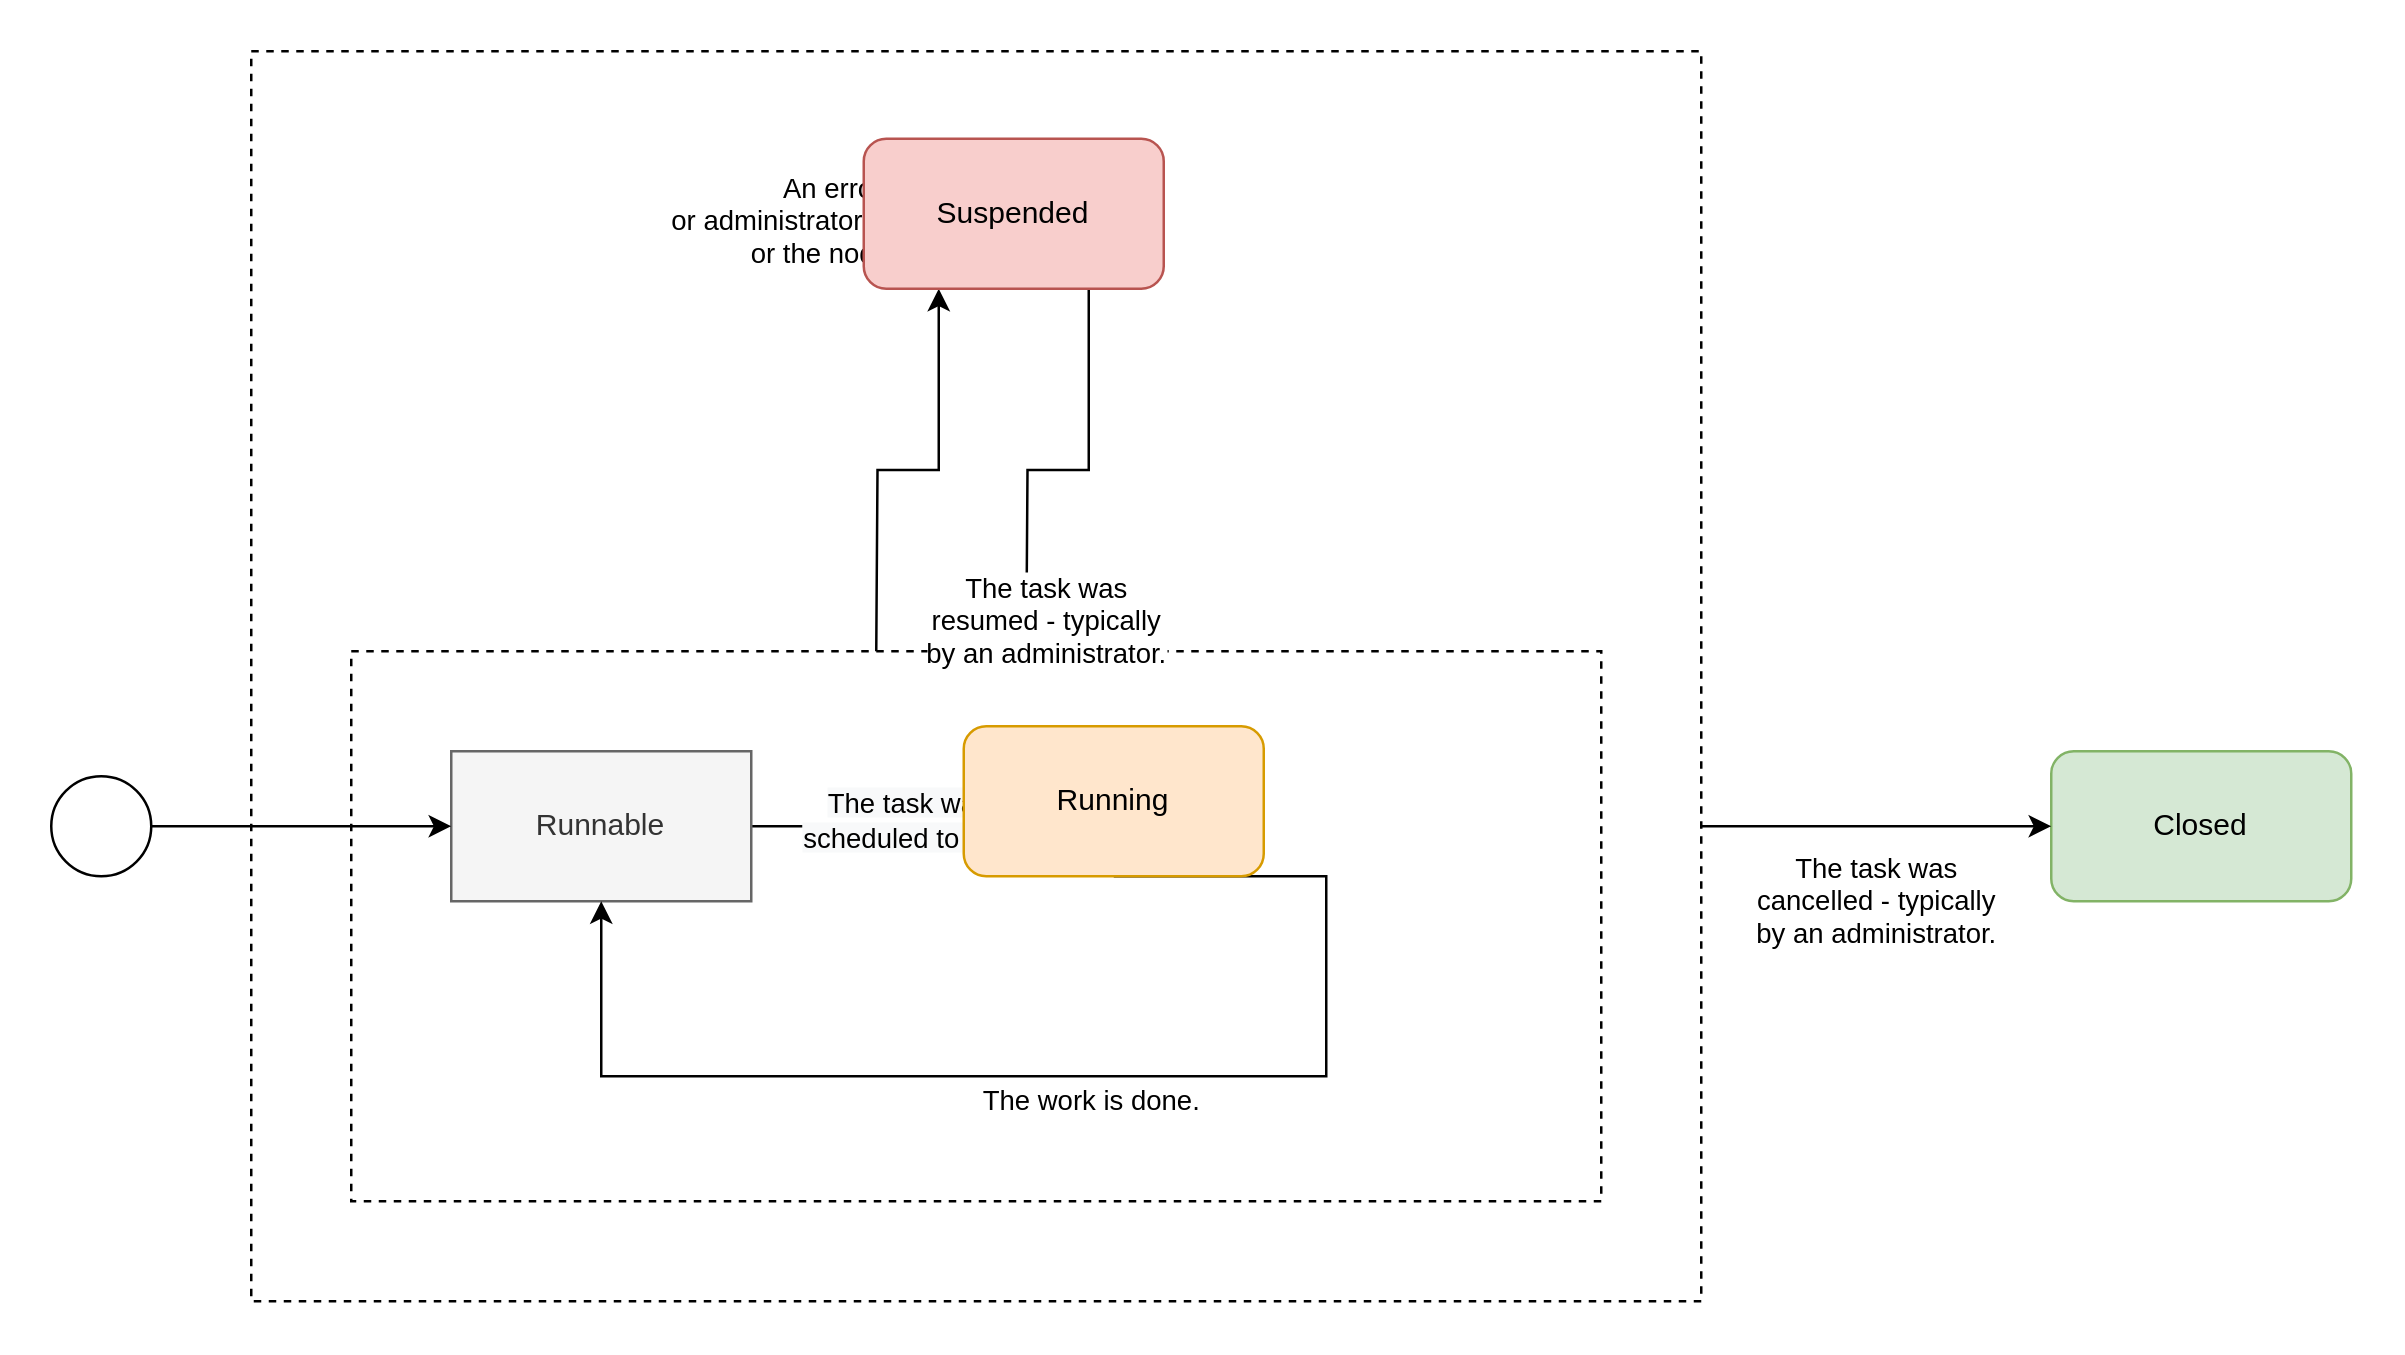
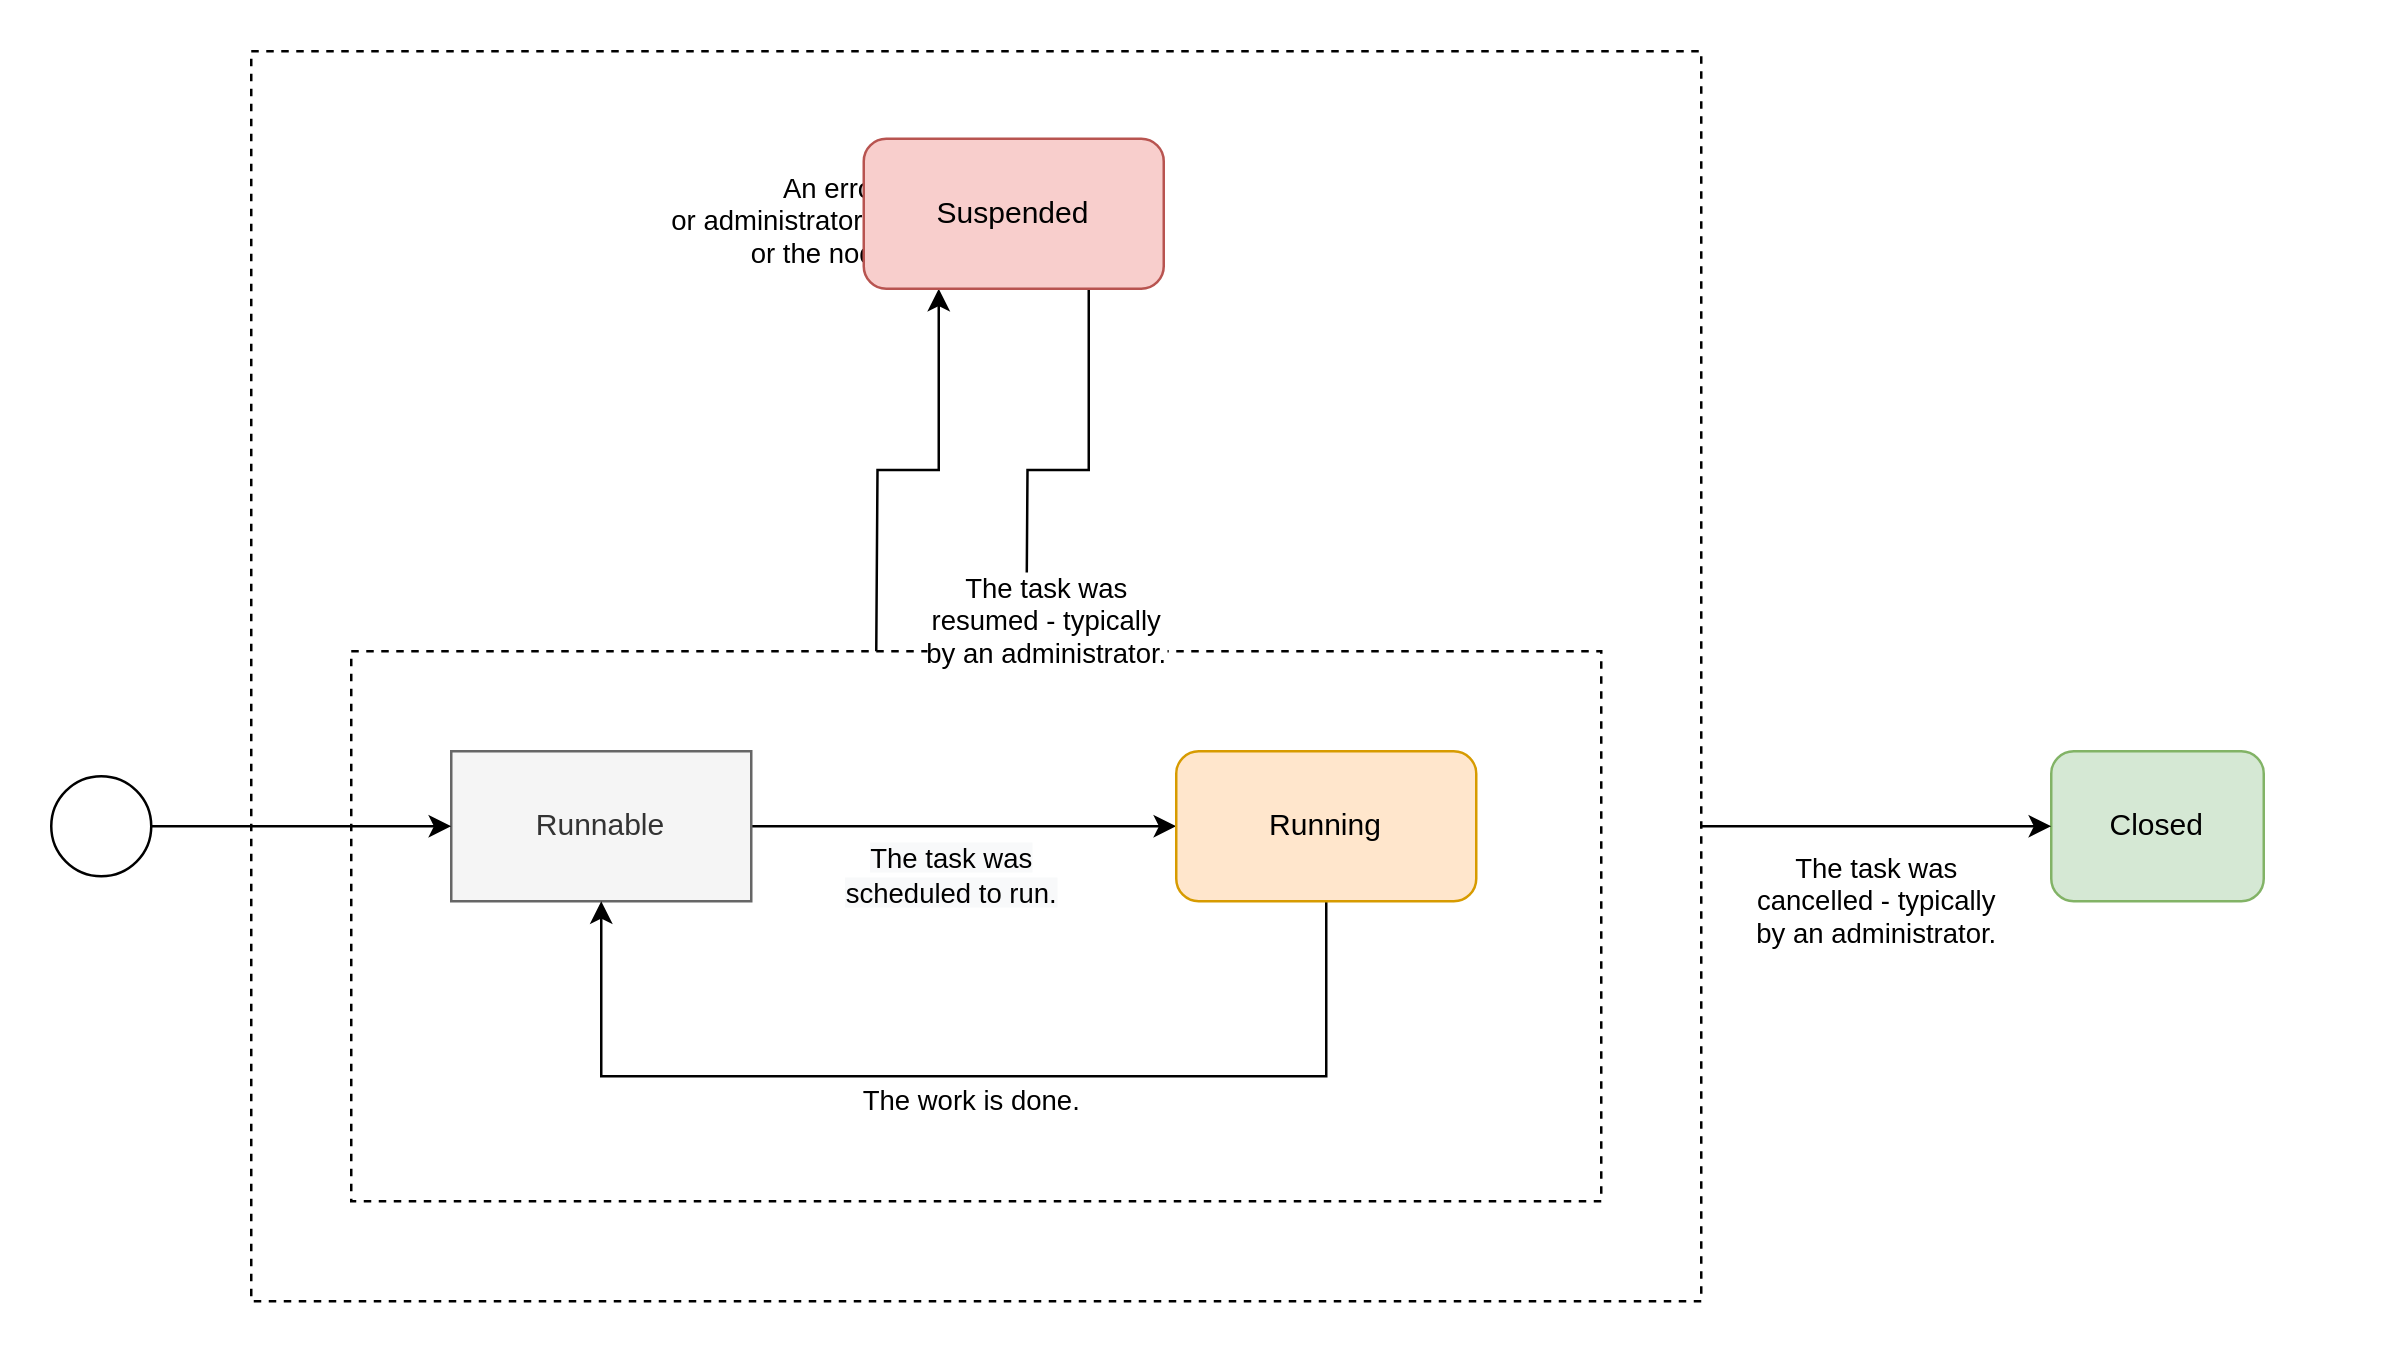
  <mxCell id="0" />
  <mxCell id="1" parent="0" />
  <mxCell id="2" value="" style="rounded=0;whiteSpace=wrap;html=1;dashed=1;fillColor=none;" vertex="1" parent="1"><mxGeometry x="140" y="260" width="500" height="220" as="geometry" /></mxCell>
  <mxCell id="3" value="" style="ellipse;whiteSpace=wrap;html=1;aspect=fixed;" parent="1" vertex="1"><mxGeometry x="20" y="310" width="40" height="40" as="geometry" /></mxCell>
  <mxCell id="4" value="&lt;span style=&quot;background-color: rgb(248 , 249 , 250)&quot;&gt;The task was&lt;br&gt;scheduled to run.&lt;/span&gt;" style="edgeStyle=orthogonalEdgeStyle;rounded=0;orthogonalLoop=1;jettySize=auto;html=1;exitX=1;exitY=0.5;exitDx=0;exitDy=0;entryX=0;entryY=0.5;entryDx=0;entryDy=0;" parent="1" source="5" target="8" edge="1"><mxGeometry x="-0.059" y="-20" relative="1" as="geometry"><mxPoint as="offset" /></mxGeometry></mxCell>
  <mxCell id="5" value="Runnable" style="whiteSpace=wrap;html=1;fillColor=#f5f5f5;strokeColor=#666666;fontColor=#333333;rounded=0;" parent="1" vertex="1"><mxGeometry x="180" y="300" width="120" height="60" as="geometry" /></mxCell>
  <mxCell id="6" value="An error occurred,&lt;br&gt;or administrator suspended the task,&lt;br&gt;or the node went down." style="edgeStyle=orthogonalEdgeStyle;rounded=0;orthogonalLoop=1;jettySize=auto;html=1;exitX=0.25;exitY=0;exitDx=0;exitDy=0;entryX=0.25;entryY=1;entryDx=0;entryDy=0;" parent="1" target="11" edge="1"><mxGeometry x="-0.067" y="100" relative="1" as="geometry"><mxPoint as="offset" /><mxPoint x="350" y="260" as="sourcePoint" /></mxGeometry></mxCell>
  <mxCell id="7" value="The work is done." style="edgeStyle=orthogonalEdgeStyle;rounded=0;orthogonalLoop=1;jettySize=auto;html=1;exitX=0.5;exitY=1;exitDx=0;exitDy=0;entryX=0.5;entryY=1;entryDx=0;entryDy=0;" parent="1" source="8" target="5" edge="1"><mxGeometry x="-0.012" y="10" relative="1" as="geometry"><Array as="points"><mxPoint x="530" y="430" /><mxPoint x="240" y="430" /></Array><mxPoint as="offset" /></mxGeometry></mxCell>
- <mxCell id="8" value="Running" style="rounded=1;whiteSpace=wrap;html=1;fillColor=#ffe6cc;strokeColor=#d79b00;" parent="1" vertex="1"><mxGeometry x="385" y="290" width="120" height="60" as="geometry" /></mxCell>
- <mxCell id="9" value="Closed" style="rounded=1;whiteSpace=wrap;html=1;fillColor=#d5e8d4;strokeColor=#82b366;" parent="1" vertex="1"><mxGeometry x="820" y="300" width="120" height="60" as="geometry" /></mxCell>
+ <mxCell id="8" value="Running" style="rounded=1;whiteSpace=wrap;html=1;fillColor=#ffe6cc;strokeColor=#d79b00;" parent="1" vertex="1"><mxGeometry x="470" y="300" width="120" height="60" as="geometry" /></mxCell>
+ <mxCell id="9" value="Closed" style="rounded=1;whiteSpace=wrap;html=1;fillColor=#d5e8d4;strokeColor=#82b366;" parent="1" vertex="1"><mxGeometry x="820" y="300" width="85" height="60" as="geometry" /></mxCell>
  <mxCell id="10" value="The task was&lt;br&gt;resumed - typically&lt;br&gt;by an administrator." style="edgeStyle=orthogonalEdgeStyle;rounded=0;orthogonalLoop=1;jettySize=auto;html=1;exitX=0.75;exitY=1;exitDx=0;exitDy=0;entryX=0.75;entryY=0;entryDx=0;entryDy=0;" parent="1" source="11" edge="1"><mxGeometry x="0.067" y="60" relative="1" as="geometry"><mxPoint as="offset" /><mxPoint x="410" y="260" as="targetPoint" /></mxGeometry></mxCell>
  <mxCell id="11" value="Suspended" style="rounded=1;whiteSpace=wrap;html=1;fillColor=#f8cecc;strokeColor=#b85450;" parent="1" vertex="1"><mxGeometry x="345" y="55" width="120" height="60" as="geometry" /></mxCell>
  <mxCell id="12" style="edgeStyle=orthogonalEdgeStyle;rounded=0;orthogonalLoop=1;jettySize=auto;html=1;exitX=1;exitY=0.5;exitDx=0;exitDy=0;entryX=0;entryY=0.5;entryDx=0;entryDy=0;" parent="1" source="3" target="5" edge="1"><mxGeometry relative="1" as="geometry"><mxPoint y="330" as="sourcePoint" x="90" /></mxGeometry></mxCell>
  <mxCell id="13" value="The task was&lt;br&gt;cancelled - typically&lt;br&gt;by an administrator." style="edgeStyle=orthogonalEdgeStyle;rounded=0;orthogonalLoop=1;jettySize=auto;html=1;exitX=1;exitY=0.62;exitDx=0;exitDy=0;entryX=0;entryY=0.5;entryDx=0;entryDy=0;exitPerimeter=0;" edge="1" parent="1" source="14" target="9"><mxGeometry y="-30" relative="1" as="geometry"><mxPoint as="offset" /></mxGeometry></mxCell>
  <mxCell id="14" value="" style="rounded=0;whiteSpace=wrap;html=1;dashed=1;fillColor=none;" vertex="1" parent="1"><mxGeometry x="100" y="20" width="580" height="500" as="geometry" /></mxCell>
